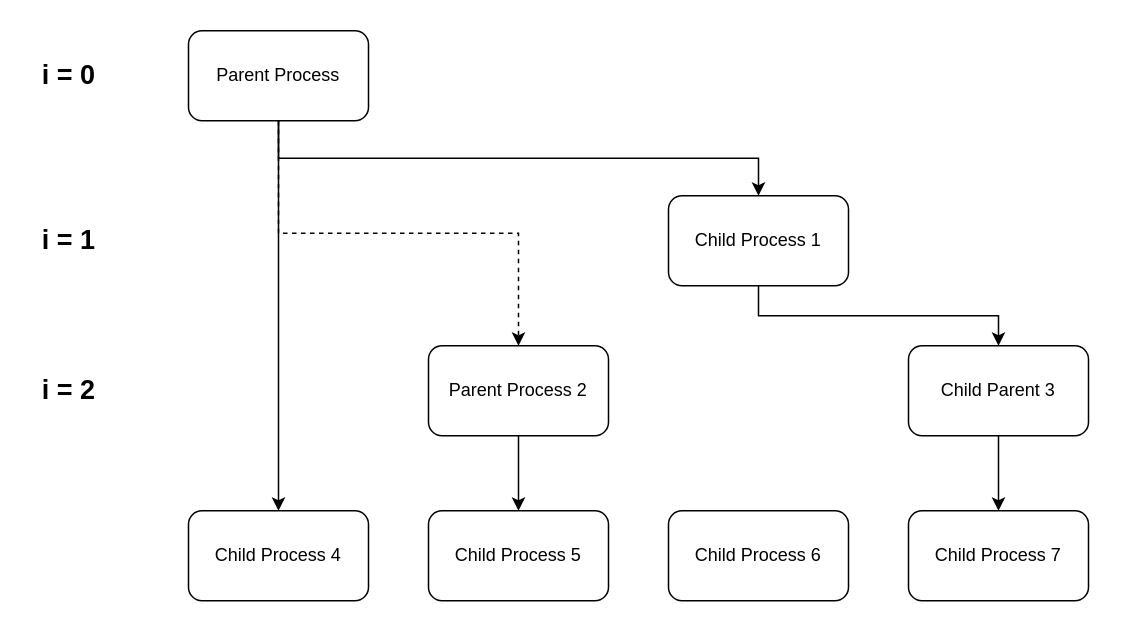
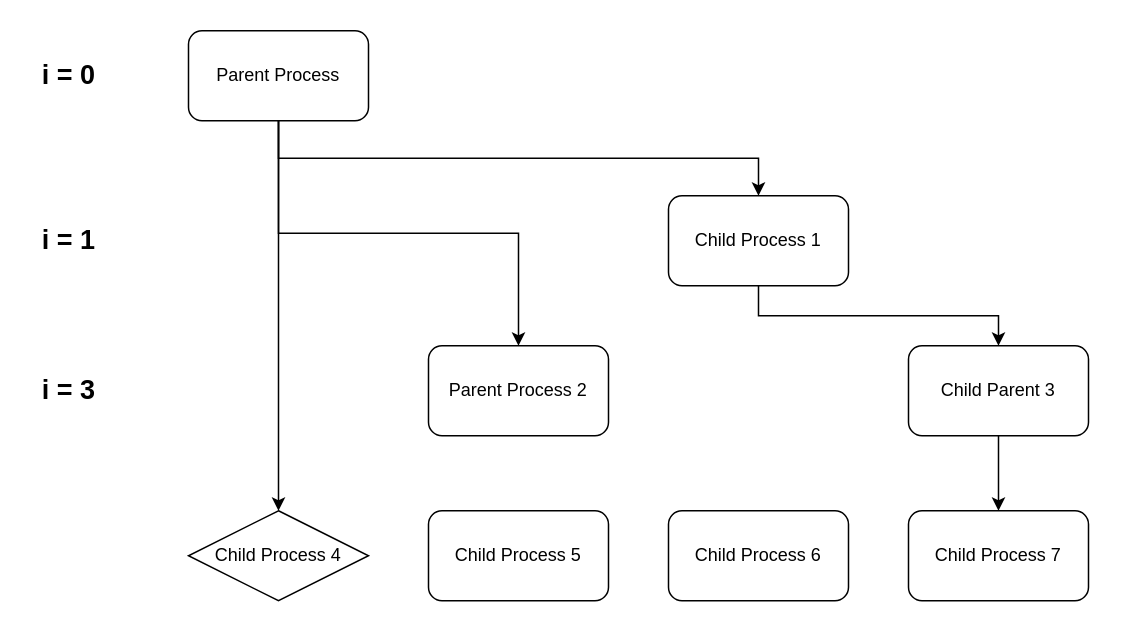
  <mxCell id="0" />
  <mxCell id="1" parent="0" />
- <mxCell id="2" style="edgeStyle=orthogonalEdgeStyle;rounded=0;orthogonalLoop=1;jettySize=auto;html=1;exitX=0.5;exitY=1;exitDx=0;exitDy=0;entryX=0.5;entryY=0;entryDx=0;entryDy=0;dashed=1;" edge="1" parent="1" source="4" target="8"><mxGeometry relative="1" as="geometry" /></mxCell>
+ <mxCell id="2" style="edgeStyle=orthogonalEdgeStyle;rounded=0;orthogonalLoop=1;jettySize=auto;html=1;exitX=0.5;exitY=1;exitDx=0;exitDy=0;entryX=0.5;entryY=0;entryDx=0;entryDy=0;" edge="1" parent="1" source="4" target="8"><mxGeometry relative="1" as="geometry" /></mxCell>
  <mxCell id="3" style="edgeStyle=orthogonalEdgeStyle;rounded=0;orthogonalLoop=1;jettySize=auto;html=1;exitX=0.5;exitY=1;exitDx=0;exitDy=0;entryX=0.5;entryY=0;entryDx=0;entryDy=0;" edge="1" parent="1" source="4" target="6"><mxGeometry relative="1" as="geometry" /></mxCell>
  <mxCell id="4" value="Parent Process" style="rounded=1;whiteSpace=wrap;html=1;" vertex="1" parent="1"><mxGeometry x="125" y="20" width="120" height="60" as="geometry" /></mxCell>
  <mxCell id="5" style="edgeStyle=orthogonalEdgeStyle;rounded=0;orthogonalLoop=1;jettySize=auto;html=1;exitX=0.5;exitY=1;exitDx=0;exitDy=0;entryX=0.5;entryY=0;entryDx=0;entryDy=0;" edge="1" parent="1" source="6" target="10"><mxGeometry relative="1" as="geometry" /></mxCell>
  <mxCell id="6" value="Child Process 1" style="rounded=1;whiteSpace=wrap;html=1;" vertex="1" parent="1"><mxGeometry x="445" y="130" width="120" height="60" as="geometry" /></mxCell>
- <mxCell id="7" style="edgeStyle=orthogonalEdgeStyle;rounded=0;orthogonalLoop=1;jettySize=auto;html=1;exitX=0.5;exitY=1;exitDx=0;exitDy=0;entryX=0.5;entryY=0;entryDx=0;entryDy=0;" edge="1" parent="1" source="8" target="12"><mxGeometry relative="1" as="geometry" /></mxCell>
  <mxCell id="8" value="Parent Process 2" style="rounded=1;whiteSpace=wrap;html=1;" vertex="1" parent="1"><mxGeometry x="285" y="230" width="120" height="60" as="geometry" /></mxCell>
  <mxCell id="9" style="edgeStyle=orthogonalEdgeStyle;rounded=0;orthogonalLoop=1;jettySize=auto;html=1;exitX=0.5;exitY=1;exitDx=0;exitDy=0;" edge="1" parent="1" source="10" target="14"><mxGeometry relative="1" as="geometry" /></mxCell>
  <mxCell id="10" value="Child Parent 3" style="rounded=1;whiteSpace=wrap;html=1;" vertex="1" parent="1"><mxGeometry x="605" y="230" width="120" height="60" as="geometry" /></mxCell>
  <mxCell id="11" value="Child Process 6" style="rounded=1;whiteSpace=wrap;html=1;" vertex="1" parent="1"><mxGeometry x="445" y="340" width="120" height="60" as="geometry" /></mxCell>
  <mxCell id="12" value="Child Process 5" style="rounded=1;whiteSpace=wrap;html=1;" vertex="1" parent="1"><mxGeometry x="285" y="340" width="120" height="60" as="geometry" /></mxCell>
- <mxCell id="13" value="Child Process 4" style="rounded=1;whiteSpace=wrap;html=1;" vertex="1" parent="1"><mxGeometry x="125" y="340" width="120" height="60" as="geometry" /></mxCell>
+ <mxCell id="13" value="Child Process 4" style="rhombus;whiteSpace=wrap;html=1;" vertex="1" parent="1"><mxGeometry x="125" y="340" width="120" height="60" as="geometry" /></mxCell>
  <mxCell id="14" value="Child Process 7" style="rounded=1;whiteSpace=wrap;html=1;" vertex="1" parent="1"><mxGeometry x="605" y="340" width="120" height="60" as="geometry" /></mxCell>
  <mxCell id="15" value="&lt;font style=&quot;font-size: 18px&quot;&gt;&lt;b&gt;i = 0&lt;/b&gt;&lt;/font&gt;" style="text;html=1;align=center;verticalAlign=middle;resizable=0;points=[];autosize=1;strokeColor=none;" vertex="1" parent="1"><mxGeometry x="20" y="40" width="50" height="20" as="geometry" /></mxCell>
  <mxCell id="16" value="&lt;font style=&quot;font-size: 18px&quot;&gt;&lt;b&gt;i = 1&lt;/b&gt;&lt;/font&gt;" style="text;html=1;align=center;verticalAlign=middle;resizable=0;points=[];autosize=1;strokeColor=none;" vertex="1" parent="1"><mxGeometry x="20" y="150" width="50" height="20" as="geometry" /></mxCell>
- <mxCell id="17" value="&lt;font style=&quot;font-size: 18px&quot;&gt;&lt;b&gt;i = 2&lt;/b&gt;&lt;/font&gt;" style="text;html=1;align=center;verticalAlign=middle;resizable=0;points=[];autosize=1;strokeColor=none;" vertex="1" parent="1"><mxGeometry x="20" y="250" width="50" height="20" as="geometry" /></mxCell>
+ <mxCell id="17" value="&lt;font style=&quot;font-size: 18px&quot;&gt;&lt;b&gt;i = 3&lt;/b&gt;&lt;/font&gt;" style="text;html=1;align=center;verticalAlign=middle;resizable=0;points=[];autosize=1;strokeColor=none;" vertex="1" parent="1"><mxGeometry x="20" y="250" width="50" height="20" as="geometry" /></mxCell>
  <mxCell id="18" value="" style="endArrow=classic;html=1;exitX=0.5;exitY=1;exitDx=0;exitDy=0;entryX=0.5;entryY=0;entryDx=0;entryDy=0;" edge="1" parent="1" source="4" target="13"><mxGeometry width="50" height="50" relative="1" as="geometry"><mxPoint x="365" y="230" as="sourcePoint" /><mxPoint x="415" y="180" as="targetPoint" /></mxGeometry></mxCell>
